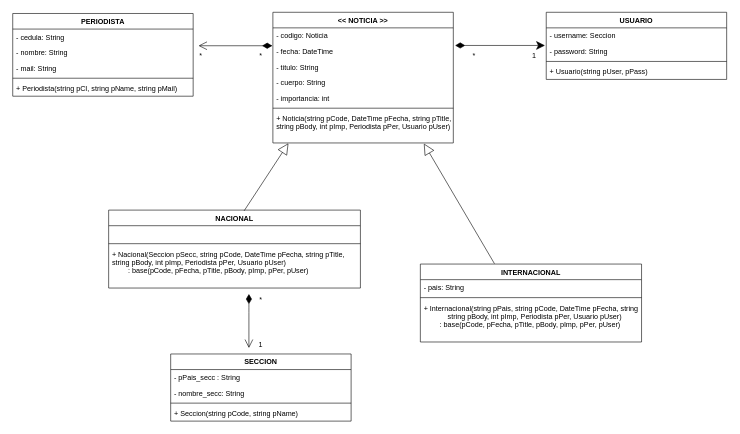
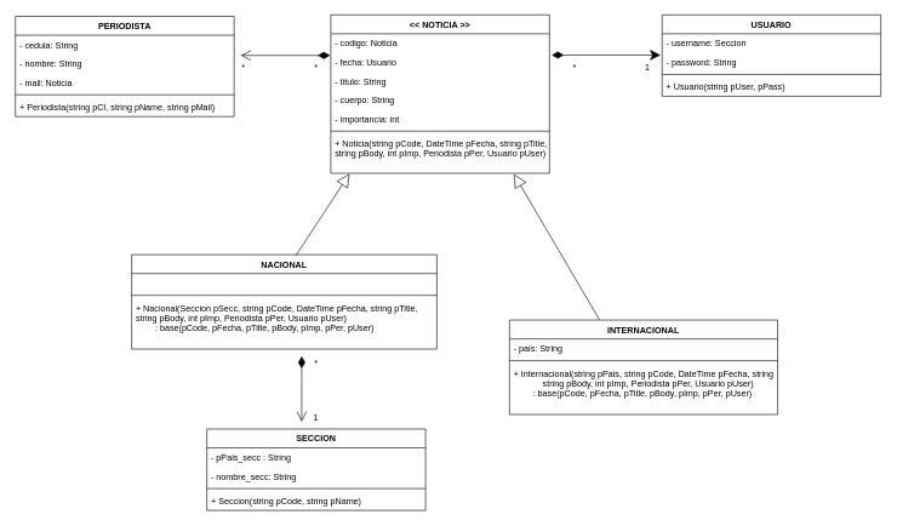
  <mxCell id="0" />
  <mxCell id="1" parent="0" />
  <mxCell id="2" value="PERIODISTA" style="swimlane;fontStyle=1;align=center;verticalAlign=top;childLayout=stackLayout;horizontal=1;startSize=26;horizontalStack=0;resizeParent=1;resizeParentMax=0;resizeLast=0;collapsible=1;marginBottom=0;" parent="1" vertex="1"><mxGeometry x="20" y="22" width="301" height="138" as="geometry" /></mxCell>
  <mxCell id="3" value="- cedula: String" style="text;strokeColor=none;fillColor=none;align=left;verticalAlign=top;spacingLeft=4;spacingRight=4;overflow=hidden;rotatable=0;points=[[0,0.5],[1,0.5]];portConstraint=eastwest;" parent="2" vertex="1"><mxGeometry y="26" width="301" height="26" as="geometry" /></mxCell>
  <mxCell id="4" value="- nombre: String" style="text;strokeColor=none;fillColor=none;align=left;verticalAlign=top;spacingLeft=4;spacingRight=4;overflow=hidden;rotatable=0;points=[[0,0.5],[1,0.5]];portConstraint=eastwest;" parent="2" vertex="1"><mxGeometry y="52" width="301" height="26" as="geometry" /></mxCell>
- <mxCell id="5" value="- mail: String" style="text;strokeColor=none;fillColor=none;align=left;verticalAlign=top;spacingLeft=4;spacingRight=4;overflow=hidden;rotatable=0;points=[[0,0.5],[1,0.5]];portConstraint=eastwest;" parent="2" vertex="1"><mxGeometry y="78" width="301" height="26" as="geometry" /></mxCell>
+ <mxCell id="5" value="- mail: Noticia" style="text;strokeColor=none;fillColor=none;align=left;verticalAlign=top;spacingLeft=4;spacingRight=4;overflow=hidden;rotatable=0;points=[[0,0.5],[1,0.5]];portConstraint=eastwest;" parent="2" vertex="1"><mxGeometry y="78" width="301" height="26" as="geometry" /></mxCell>
  <mxCell id="6" value="" style="line;strokeWidth=1;fillColor=none;align=left;verticalAlign=middle;spacingTop=-1;spacingLeft=3;spacingRight=3;rotatable=0;labelPosition=right;points=[];portConstraint=eastwest;" parent="2" vertex="1"><mxGeometry y="104" width="301" height="8" as="geometry" /></mxCell>
  <mxCell id="7" value="+ Periodista(string pCI, string pName, string pMail)" style="text;strokeColor=none;fillColor=none;align=left;verticalAlign=top;spacingLeft=4;spacingRight=4;overflow=hidden;rotatable=0;points=[[0,0.5],[1,0.5]];portConstraint=eastwest;" parent="2" vertex="1"><mxGeometry y="112" width="301" height="26" as="geometry" /></mxCell>
  <mxCell id="8" value="&lt;&lt; NOTICIA &gt;&gt;" style="swimlane;fontStyle=1;align=center;verticalAlign=top;childLayout=stackLayout;horizontal=1;startSize=26;horizontalStack=0;resizeParent=1;resizeParentMax=0;resizeLast=0;collapsible=1;marginBottom=0;" parent="1" vertex="1"><mxGeometry x="454" y="20" width="301" height="218" as="geometry" /></mxCell>
  <mxCell id="9" value="- codigo: Noticia" style="text;strokeColor=none;fillColor=none;align=left;verticalAlign=top;spacingLeft=4;spacingRight=4;overflow=hidden;rotatable=0;points=[[0,0.5],[1,0.5]];portConstraint=eastwest;" parent="8" vertex="1"><mxGeometry y="26" width="301" height="26" as="geometry" /></mxCell>
- <mxCell id="10" value="- fecha: DateTime" style="text;strokeColor=none;fillColor=none;align=left;verticalAlign=top;spacingLeft=4;spacingRight=4;overflow=hidden;rotatable=0;points=[[0,0.5],[1,0.5]];portConstraint=eastwest;" parent="8" vertex="1"><mxGeometry y="52" width="301" height="26" as="geometry" /></mxCell>
+ <mxCell id="10" value="- fecha: Usuario" style="text;strokeColor=none;fillColor=none;align=left;verticalAlign=top;spacingLeft=4;spacingRight=4;overflow=hidden;rotatable=0;points=[[0,0.5],[1,0.5]];portConstraint=eastwest;" parent="8" vertex="1"><mxGeometry y="52" width="301" height="26" as="geometry" /></mxCell>
  <mxCell id="11" value="- titulo: String" style="text;strokeColor=none;fillColor=none;align=left;verticalAlign=top;spacingLeft=4;spacingRight=4;overflow=hidden;rotatable=0;points=[[0,0.5],[1,0.5]];portConstraint=eastwest;" parent="8" vertex="1"><mxGeometry y="78" width="301" height="26" as="geometry" /></mxCell>
  <mxCell id="12" value="- cuerpo: String" style="text;strokeColor=none;fillColor=none;align=left;verticalAlign=top;spacingLeft=4;spacingRight=4;overflow=hidden;rotatable=0;points=[[0,0.5],[1,0.5]];portConstraint=eastwest;" parent="8" vertex="1"><mxGeometry y="104" width="301" height="26" as="geometry" /></mxCell>
  <mxCell id="13" value="- importancia: int" style="text;strokeColor=none;fillColor=none;align=left;verticalAlign=top;spacingLeft=4;spacingRight=4;overflow=hidden;rotatable=0;points=[[0,0.5],[1,0.5]];portConstraint=eastwest;" parent="8" vertex="1"><mxGeometry y="130" width="301" height="26" as="geometry" /></mxCell>
  <mxCell id="14" value="" style="line;strokeWidth=1;fillColor=none;align=left;verticalAlign=middle;spacingTop=-1;spacingLeft=3;spacingRight=3;rotatable=0;labelPosition=right;points=[];portConstraint=eastwest;" parent="8" vertex="1"><mxGeometry y="156" width="301" height="8" as="geometry" /></mxCell>
  <mxCell id="15" value="+ Noticia(string pCode, DateTime pFecha, string pTitle, &#10;string pBody, int pImp, Periodista pPer, Usuario pUser)" style="text;strokeColor=none;fillColor=none;align=left;verticalAlign=top;spacingLeft=4;spacingRight=4;overflow=hidden;rotatable=0;points=[[0,0.5],[1,0.5]];portConstraint=eastwest;" parent="8" vertex="1"><mxGeometry y="164" width="301" height="54" as="geometry" /></mxCell>
  <mxCell id="16" value="" style="endArrow=open;html=1;endSize=12;startArrow=diamondThin;startSize=14;startFill=1;edgeStyle=orthogonalEdgeStyle;align=left;verticalAlign=bottom;" parent="1" edge="1"><mxGeometry x="-0.71" y="24" relative="1" as="geometry"><mxPoint x="436" y="75.8" as="sourcePoint" /><mxPoint x="330" y="75.8" as="targetPoint" /><mxPoint x="1" as="offset" /><Array as="points"><mxPoint x="446" y="75.8" /><mxPoint x="446" y="75.8" /></Array></mxGeometry></mxCell>
  <mxCell id="17" value="1" style="text;html=1;strokeColor=none;fillColor=none;align=center;verticalAlign=middle;whiteSpace=wrap;rounded=0;" parent="1" vertex="1"><mxGeometry x="870" y="82" width="40" height="20" as="geometry" /></mxCell>
  <mxCell id="18" value="*" style="text;html=1;strokeColor=none;fillColor=none;align=center;verticalAlign=middle;whiteSpace=wrap;rounded=0;" parent="1" vertex="1"><mxGeometry x="414" y="82" width="40" height="20" as="geometry" /></mxCell>
  <mxCell id="19" value="NACIONAL" style="swimlane;fontStyle=1;align=center;verticalAlign=top;childLayout=stackLayout;horizontal=1;startSize=26;horizontalStack=0;resizeParent=1;resizeParentMax=0;resizeLast=0;collapsible=1;marginBottom=0;" parent="1" vertex="1"><mxGeometry x="180" y="350" width="420" height="130" as="geometry" /></mxCell>
  <mxCell id="20" value=" " style="text;strokeColor=none;fillColor=none;align=left;verticalAlign=top;spacingLeft=4;spacingRight=4;overflow=hidden;rotatable=0;points=[[0,0.5],[1,0.5]];portConstraint=eastwest;" vertex="1" parent="19"><mxGeometry y="26" width="420" height="26" as="geometry" /></mxCell>
  <mxCell id="21" value="" style="line;strokeWidth=1;fillColor=none;align=left;verticalAlign=middle;spacingTop=-1;spacingLeft=3;spacingRight=3;rotatable=0;labelPosition=right;points=[];portConstraint=eastwest;" parent="19" vertex="1"><mxGeometry y="52" width="420" height="8" as="geometry" /></mxCell>
  <mxCell id="22" value="+ Nacional(Seccion pSecc, string pCode, DateTime pFecha, string pTitle, &#10;string pBody, int pImp, Periodista pPer, Usuario pUser) &#10;        : base(pCode, pFecha, pTitle, pBody, pImp, pPer, pUser)" style="text;strokeColor=none;fillColor=none;align=left;verticalAlign=top;spacingLeft=4;spacingRight=4;overflow=hidden;rotatable=0;points=[[0,0.5],[1,0.5]];portConstraint=eastwest;" parent="19" vertex="1"><mxGeometry y="60" width="420" height="70" as="geometry" /></mxCell>
  <mxCell id="23" value="INTERNACIONAL" style="swimlane;fontStyle=1;align=center;verticalAlign=top;childLayout=stackLayout;horizontal=1;startSize=26;horizontalStack=0;resizeParent=1;resizeParentMax=0;resizeLast=0;collapsible=1;marginBottom=0;" parent="1" vertex="1"><mxGeometry x="700" y="440" width="369" height="130" as="geometry" /></mxCell>
  <mxCell id="24" value="- pais: String" style="text;strokeColor=none;fillColor=none;align=left;verticalAlign=top;spacingLeft=4;spacingRight=4;overflow=hidden;rotatable=0;points=[[0,0.5],[1,0.5]];portConstraint=eastwest;" parent="23" vertex="1"><mxGeometry y="26" width="369" height="26" as="geometry" /></mxCell>
  <mxCell id="25" value="" style="line;strokeWidth=1;fillColor=none;align=left;verticalAlign=middle;spacingTop=-1;spacingLeft=3;spacingRight=3;rotatable=0;labelPosition=right;points=[];portConstraint=eastwest;" parent="23" vertex="1"><mxGeometry y="52" width="369" height="8" as="geometry" /></mxCell>
  <mxCell id="26" value="+ Internacional(string pPais, string pCode, DateTime pFecha, string pTitle, &#10;            string pBody, int pImp, Periodista pPer, Usuario pUser)&#10;        : base(pCode, pFecha, pTitle, pBody, pImp, pPer, pUser)" style="text;strokeColor=none;fillColor=none;align=left;verticalAlign=top;spacingLeft=4;spacingRight=4;overflow=hidden;rotatable=0;points=[[0,0.5],[1,0.5]];portConstraint=eastwest;" parent="23" vertex="1"><mxGeometry y="60" width="369" height="70" as="geometry" /></mxCell>
  <mxCell id="27" value="1" style="text;html=1;strokeColor=none;fillColor=none;align=center;verticalAlign=middle;whiteSpace=wrap;rounded=0;" parent="1" vertex="1"><mxGeometry x="414" y="565" width="40" height="20" as="geometry" /></mxCell>
  <mxCell id="28" value="*" style="text;html=1;strokeColor=none;fillColor=none;align=center;verticalAlign=middle;whiteSpace=wrap;rounded=0;" parent="1" vertex="1"><mxGeometry x="414" y="490" width="40" height="20" as="geometry" /></mxCell>
  <mxCell id="29" value="USUARIO" style="swimlane;fontStyle=1;align=center;verticalAlign=top;childLayout=stackLayout;horizontal=1;startSize=26;horizontalStack=0;resizeParent=1;resizeParentMax=0;resizeLast=0;collapsible=1;marginBottom=0;" parent="1" vertex="1"><mxGeometry x="910" y="20" width="301" height="112" as="geometry" /></mxCell>
  <mxCell id="30" value="- username: Seccion" style="text;strokeColor=none;fillColor=none;align=left;verticalAlign=top;spacingLeft=4;spacingRight=4;overflow=hidden;rotatable=0;points=[[0,0.5],[1,0.5]];portConstraint=eastwest;" parent="29" vertex="1"><mxGeometry y="26" width="301" height="26" as="geometry" /></mxCell>
  <mxCell id="31" value="- password: String" style="text;strokeColor=none;fillColor=none;align=left;verticalAlign=top;spacingLeft=4;spacingRight=4;overflow=hidden;rotatable=0;points=[[0,0.5],[1,0.5]];portConstraint=eastwest;" parent="29" vertex="1"><mxGeometry y="52" width="301" height="26" as="geometry" /></mxCell>
  <mxCell id="32" value="" style="line;strokeWidth=1;fillColor=none;align=left;verticalAlign=middle;spacingTop=-1;spacingLeft=3;spacingRight=3;rotatable=0;labelPosition=right;points=[];portConstraint=eastwest;" parent="29" vertex="1"><mxGeometry y="78" width="301" height="8" as="geometry" /></mxCell>
  <mxCell id="33" value="+ Usuario(string pUser, pPass)" style="text;strokeColor=none;fillColor=none;align=left;verticalAlign=top;spacingLeft=4;spacingRight=4;overflow=hidden;rotatable=0;points=[[0,0.5],[1,0.5]];portConstraint=eastwest;" parent="29" vertex="1"><mxGeometry y="86" width="301" height="26" as="geometry" /></mxCell>
  <mxCell id="34" value="" style="endArrow=classic;html=1;endSize=12;startArrow=diamondThin;startSize=14;startFill=1;edgeStyle=orthogonalEdgeStyle;align=left;verticalAlign=bottom;exitX=1.01;exitY=0.128;exitDx=0;exitDy=0;exitPerimeter=0;entryX=-0.007;entryY=0.128;entryDx=0;entryDy=0;entryPerimeter=0;" parent="1" source="10" target="31" edge="1"><mxGeometry x="-0.71" y="24" relative="1" as="geometry"><mxPoint x="948" y="75.75" as="sourcePoint" /><mxPoint x="910" y="190" as="targetPoint" /><mxPoint x="1" as="offset" /></mxGeometry></mxCell>
  <mxCell id="35" value="SECCION&#10;" style="swimlane;fontStyle=1;align=center;verticalAlign=top;childLayout=stackLayout;horizontal=1;startSize=26;horizontalStack=0;resizeParent=1;resizeParentMax=0;resizeLast=0;collapsible=1;marginBottom=0;" parent="1" vertex="1"><mxGeometry x="283.5" y="590" width="301" height="112" as="geometry" /></mxCell>
  <mxCell id="36" value="- pPais_secc : String" style="text;strokeColor=none;fillColor=none;align=left;verticalAlign=top;spacingLeft=4;spacingRight=4;overflow=hidden;rotatable=0;points=[[0,0.5],[1,0.5]];portConstraint=eastwest;" parent="35" vertex="1"><mxGeometry y="26" width="301" height="26" as="geometry" /></mxCell>
  <mxCell id="37" value="- nombre_secc: String" style="text;strokeColor=none;fillColor=none;align=left;verticalAlign=top;spacingLeft=4;spacingRight=4;overflow=hidden;rotatable=0;points=[[0,0.5],[1,0.5]];portConstraint=eastwest;" parent="35" vertex="1"><mxGeometry y="52" width="301" height="26" as="geometry" /></mxCell>
  <mxCell id="38" value="" style="line;strokeWidth=1;fillColor=none;align=left;verticalAlign=middle;spacingTop=-1;spacingLeft=3;spacingRight=3;rotatable=0;labelPosition=right;points=[];portConstraint=eastwest;" parent="35" vertex="1"><mxGeometry y="78" width="301" height="8" as="geometry" /></mxCell>
  <mxCell id="39" value="+ Seccion(string pCode, string pName)" style="text;strokeColor=none;fillColor=none;align=left;verticalAlign=top;spacingLeft=4;spacingRight=4;overflow=hidden;rotatable=0;points=[[0,0.5],[1,0.5]];portConstraint=eastwest;" parent="35" vertex="1"><mxGeometry y="86" width="301" height="26" as="geometry" /></mxCell>
  <mxCell id="40" value="*" style="text;html=1;strokeColor=none;fillColor=none;align=center;verticalAlign=middle;whiteSpace=wrap;rounded=0;" parent="1" vertex="1"><mxGeometry x="770" y="82" width="40" height="20" as="geometry" /></mxCell>
  <mxCell id="41" value="*" style="text;html=1;strokeColor=none;fillColor=none;align=center;verticalAlign=middle;whiteSpace=wrap;rounded=0;" parent="1" vertex="1"><mxGeometry x="314" y="82" width="40" height="20" as="geometry" /></mxCell>
  <mxCell id="42" value="&lt;br&gt;" style="endArrow=block;endSize=16;endFill=0;html=1;exitX=0.538;exitY=0.01;exitDx=0;exitDy=0;exitPerimeter=0;entryX=0.086;entryY=1.011;entryDx=0;entryDy=0;entryPerimeter=0;" parent="1" source="19" target="15" edge="1"><mxGeometry width="160" relative="1" as="geometry"><mxPoint x="430" y="320" as="sourcePoint" /><mxPoint x="440" y="300" as="targetPoint" /><Array as="points" /></mxGeometry></mxCell>
  <mxCell id="43" value="&lt;br&gt;" style="endArrow=block;endSize=16;endFill=0;html=1;exitX=0.335;exitY=-0.005;exitDx=0;exitDy=0;exitPerimeter=0;entryX=0.837;entryY=1.019;entryDx=0;entryDy=0;entryPerimeter=0;" parent="1" source="23" target="15" edge="1"><mxGeometry width="160" relative="1" as="geometry"><mxPoint x="378.938" y="363.12" as="sourcePoint" /><mxPoint x="770" y="310" as="targetPoint" /><Array as="points" /></mxGeometry></mxCell>
  <mxCell id="44" value="" style="endArrow=open;html=1;endSize=12;startArrow=diamondThin;startSize=14;startFill=1;edgeStyle=orthogonalEdgeStyle;align=left;verticalAlign=bottom;" parent="1" edge="1"><mxGeometry x="-0.429" y="-4" relative="1" as="geometry"><mxPoint x="414" y="490" as="sourcePoint" /><mxPoint x="414" y="580" as="targetPoint" /><mxPoint as="offset" /><Array as="points"><mxPoint x="414" y="520" /><mxPoint x="414" y="520" /></Array></mxGeometry></mxCell>
